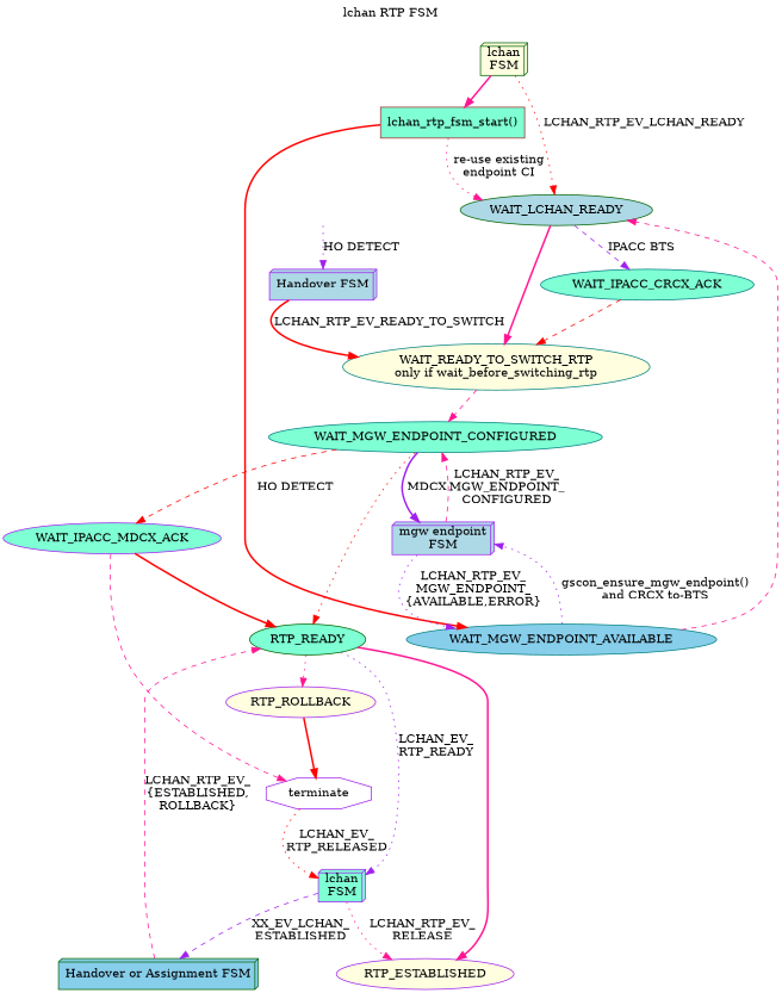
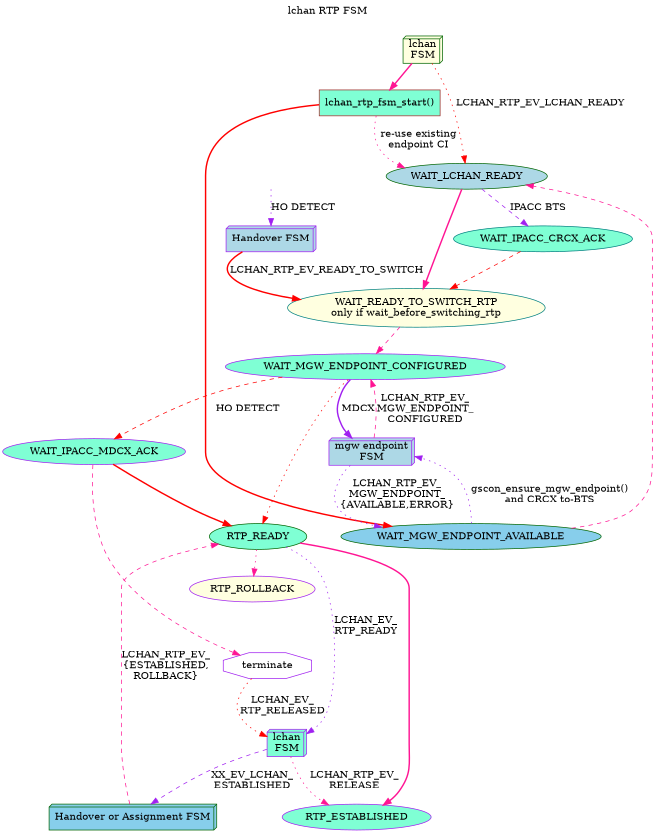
  digraph {
    label="lchan RTP FSM"
    labelloc=t
    rankdir=TB
    node [color=purple fillcolor=aquamarine style=filled]
    edge [color=deeppink style=dotted]
    n1 [color=darkgreen fillcolor=lightyellow label="lchan\nFSM" shape=box3d]
    n2 [color=brown label="lchan_rtp_fsm_start()" shape=box]
    WAIT_LCHAN_READY [color=darkgreen fillcolor=lightblue]
-   WAIT_MGW_ENDPOINT_AVAILABLE [color=teal fillcolor=skyblue]
+   WAIT_MGW_ENDPOINT_AVAILABLE [color=darkgreen fillcolor=skyblue]
    n5 [color=teal fillcolor=lightyellow label="WAIT_READY_TO_SWITCH_RTP\nonly if wait_before_switching_rtp"]
    WAIT_IPACC_CRCX_ACK [color=teal]
    n7 [label="lchan\nFSM" shape=box3d]
    n8 [color=darkgreen fillcolor=skyblue label="Handover or Assignment FSM" shape=box3d]
-   RTP_ESTABLISHED [fillcolor=lightyellow]
+   RTP_ESTABLISHED
    RTP_READY [color=darkgreen]
    RTP_ROLLBACK [fillcolor=lightyellow]
    invisible [style=invisible color="" fillcolor=""]
    n13 [fillcolor=lightblue label="Handover FSM" shape=box3d]
-   WAIT_MGW_ENDPOINT_CONFIGURED [color=teal]
+   WAIT_MGW_ENDPOINT_CONFIGURED
    n15 [fillcolor=lightblue label="mgw endpoint\nFSM" shape=box3d]
    WAIT_IPACC_MDCX_ACK
    terminate [fillcolor=white shape=octagon]
    n1 -> n2 [style=bold]
    n1 -> WAIT_LCHAN_READY [color=red label=LCHAN_RTP_EV_LCHAN_READY]
    n2 -> WAIT_LCHAN_READY [label="re-use existing\nendpoint CI"]
    n2 -> WAIT_MGW_ENDPOINT_AVAILABLE [color=red style=bold]
    WAIT_LCHAN_READY -> n5 [style=bold]
    WAIT_LCHAN_READY -> WAIT_IPACC_CRCX_ACK [color=purple label="IPACC BTS" style=dashed]
    WAIT_MGW_ENDPOINT_AVAILABLE -> WAIT_LCHAN_READY [style=dashed]
    WAIT_MGW_ENDPOINT_AVAILABLE -> n15 [color=purple label="gscon_ensure_mgw_endpoint()\nand CRCX to-BTS"]
    n5 -> WAIT_MGW_ENDPOINT_CONFIGURED [style=dashed]
    WAIT_IPACC_CRCX_ACK -> n5 [color=red style=dashed]
    n7 -> n8 [color=purple label="XX_EV_LCHAN_\nESTABLISHED" style=dashed]
    n7 -> RTP_ESTABLISHED [label="LCHAN_RTP_EV_\nRELEASE"]
    n8 -> RTP_READY [label="LCHAN_RTP_EV_\n{ESTABLISHED,\nROLLBACK}" style=dashed]
    RTP_READY -> n7 [color=purple label="LCHAN_EV_\nRTP_READY"]
    RTP_READY -> RTP_ESTABLISHED [style=bold]
    RTP_READY -> RTP_ROLLBACK
-   RTP_ROLLBACK -> terminate [color=red style=bold]
    invisible -> n13 [color=purple label="HO DETECT"]
    n13 -> n5 [color=red label=LCHAN_RTP_EV_READY_TO_SWITCH style=bold]
    WAIT_MGW_ENDPOINT_CONFIGURED -> RTP_READY [color=red]
    WAIT_MGW_ENDPOINT_CONFIGURED -> n15 [color=purple label=MDCX style=bold]
    WAIT_MGW_ENDPOINT_CONFIGURED -> WAIT_IPACC_MDCX_ACK [color=red label="HO DETECT" style=dashed]
    n15 -> WAIT_MGW_ENDPOINT_AVAILABLE [color=purple label="LCHAN_RTP_EV_\nMGW_ENDPOINT_\n{AVAILABLE,ERROR}"]
    n15 -> WAIT_MGW_ENDPOINT_CONFIGURED [label="LCHAN_RTP_EV_\nMGW_ENDPOINT_\nCONFIGURED" style=dashed]
    WAIT_IPACC_MDCX_ACK -> RTP_READY [color=red style=bold]
    WAIT_IPACC_MDCX_ACK -> terminate [style=dashed]
    terminate -> n7 [color=red label="LCHAN_EV_\nRTP_RELEASED"]
  }
